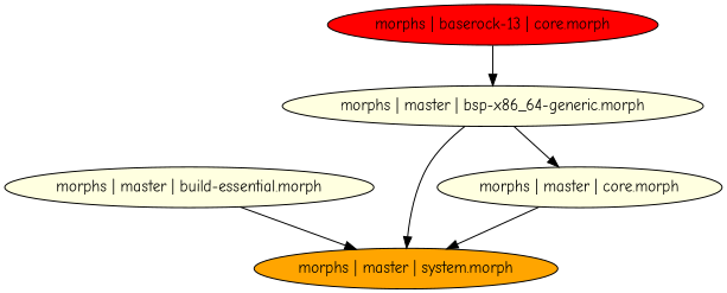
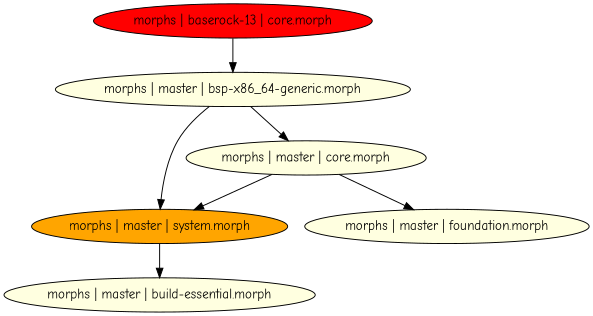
  digraph {
    fontname="Comic Neue"
    node [fillcolor=lightyellow fontname="Comic Neue" style=filled]
    edge [fontname="Comic Neue"]
    "morphs | master | system.morph" [fillcolor=orange]
    "morphs | master | build-essential.morph"
    "morphs | master | core.morph"
+   "morphs | master | foundation.morph"
    "morphs | baserock-13 | core.morph" [fillcolor=red]
    "morphs | master | bsp-x86_64-generic.morph"
-   "morphs | master | build-essential.morph" -> "morphs | master | system.morph"
+   "morphs | master | system.morph" -> "morphs | master | build-essential.morph"
    "morphs | master | core.morph" -> "morphs | master | system.morph"
+   "morphs | master | core.morph" -> "morphs | master | foundation.morph"
    "morphs | baserock-13 | core.morph" -> "morphs | master | bsp-x86_64-generic.morph"
    "morphs | master | bsp-x86_64-generic.morph" -> "morphs | master | system.morph"
    "morphs | master | bsp-x86_64-generic.morph" -> "morphs | master | core.morph"
  }
